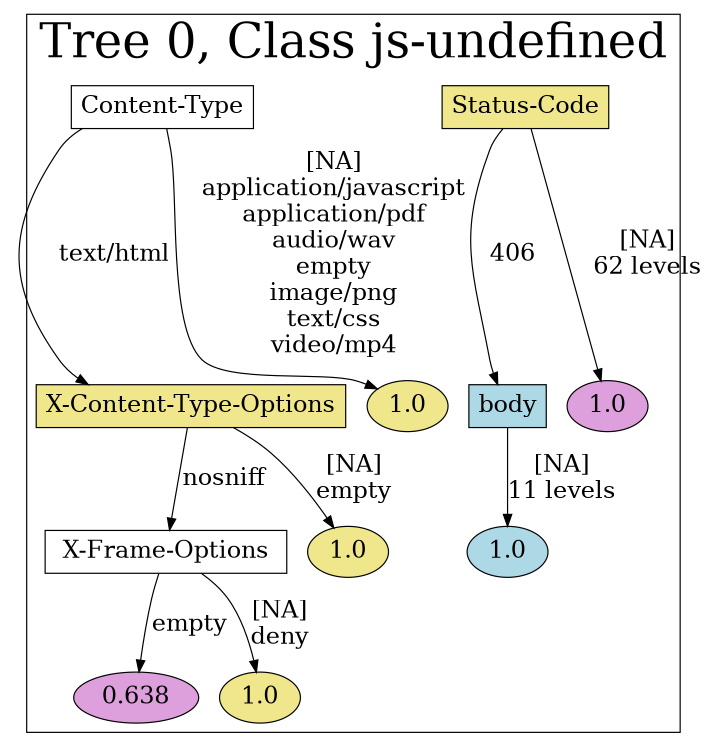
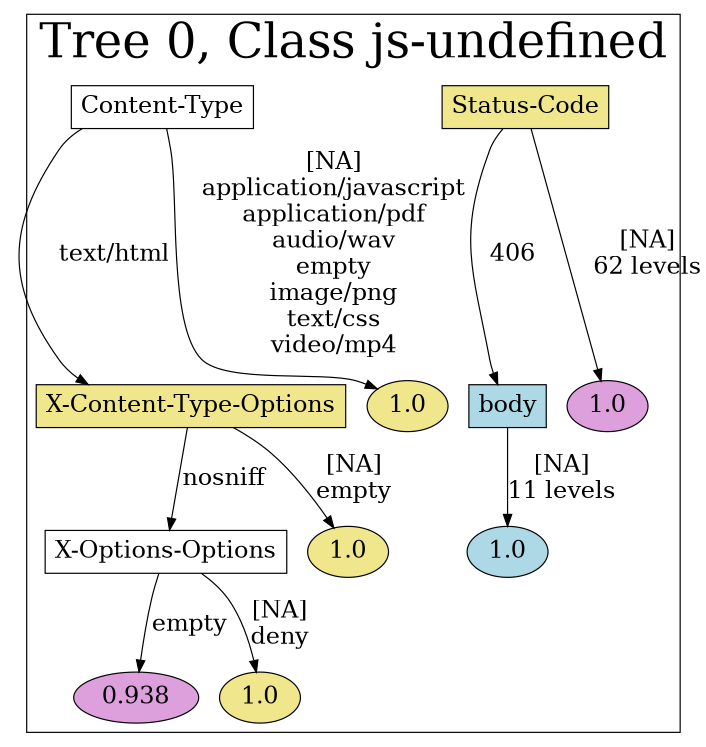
  digraph {
    node [fillcolor=khaki fontsize=20 style=filled]
    edge [fontsize=20]
    n1 [label="Status-Code" shape=box]
    n2 [fillcolor=lightblue label=body shape=box]
    n3 [fillcolor=plum label=1.0]
    n4 [fillcolor=white label="Content-Type" shape=box]
    n5 [fillcolor=lightblue label=1.0]
    n6 [label="X-Content-Type-Options" shape=box]
    n7 [label=1.0]
-   n8 [fillcolor=white label="X-Frame-Options" shape=box]
+   n8 [fillcolor=white label="X-Options-Options" shape=box]
    n9 [label=1.0]
-   n10 [fillcolor=plum label=0.638]
+   n10 [fillcolor=plum label=0.938]
    n11 [label=1.0]
    subgraph cluster_1 {
      fontsize=40
      label="Tree 0, Class js-undefined"
      subgraph sub_2 {
        fontsize=40
        label="Tree 0, Class js-undefined"
        n1
      }
      subgraph sub_3 {
        fontsize=40
        label="Tree 0, Class js-undefined"
        n2
        n3
      }
      subgraph sub_4 {
        fontsize=40
        label="Tree 0, Class js-undefined"
        n4
        n5
      }
      subgraph sub_5 {
        fontsize=40
        label="Tree 0, Class js-undefined"
        n6
        n7
      }
      subgraph sub_6 {
        fontsize=40
        label="Tree 0, Class js-undefined"
        n8
        n9
      }
      subgraph sub_7 {
        fontsize=40
        label="Tree 0, Class js-undefined"
        n10
        n11
      }
    }
    n1 -> n2 [label="406\n"]
    n1 -> n3 [label="[NA]\n62 levels\n"]
    n2 -> n5 [label="[NA]\n11 levels\n"]
    n4 -> n6 [label="text/html\n"]
    n4 -> n7 [label="[NA]\napplication/javascript\napplication/pdf\naudio/wav\nempty\nimage/png\ntext/css\nvideo/mp4\n"]
    n6 -> n8 [label="nosniff\n"]
    n6 -> n9 [label="[NA]\nempty\n"]
    n8 -> n10 [label="empty\n"]
    n8 -> n11 [label="[NA]\ndeny\n"]
  }
